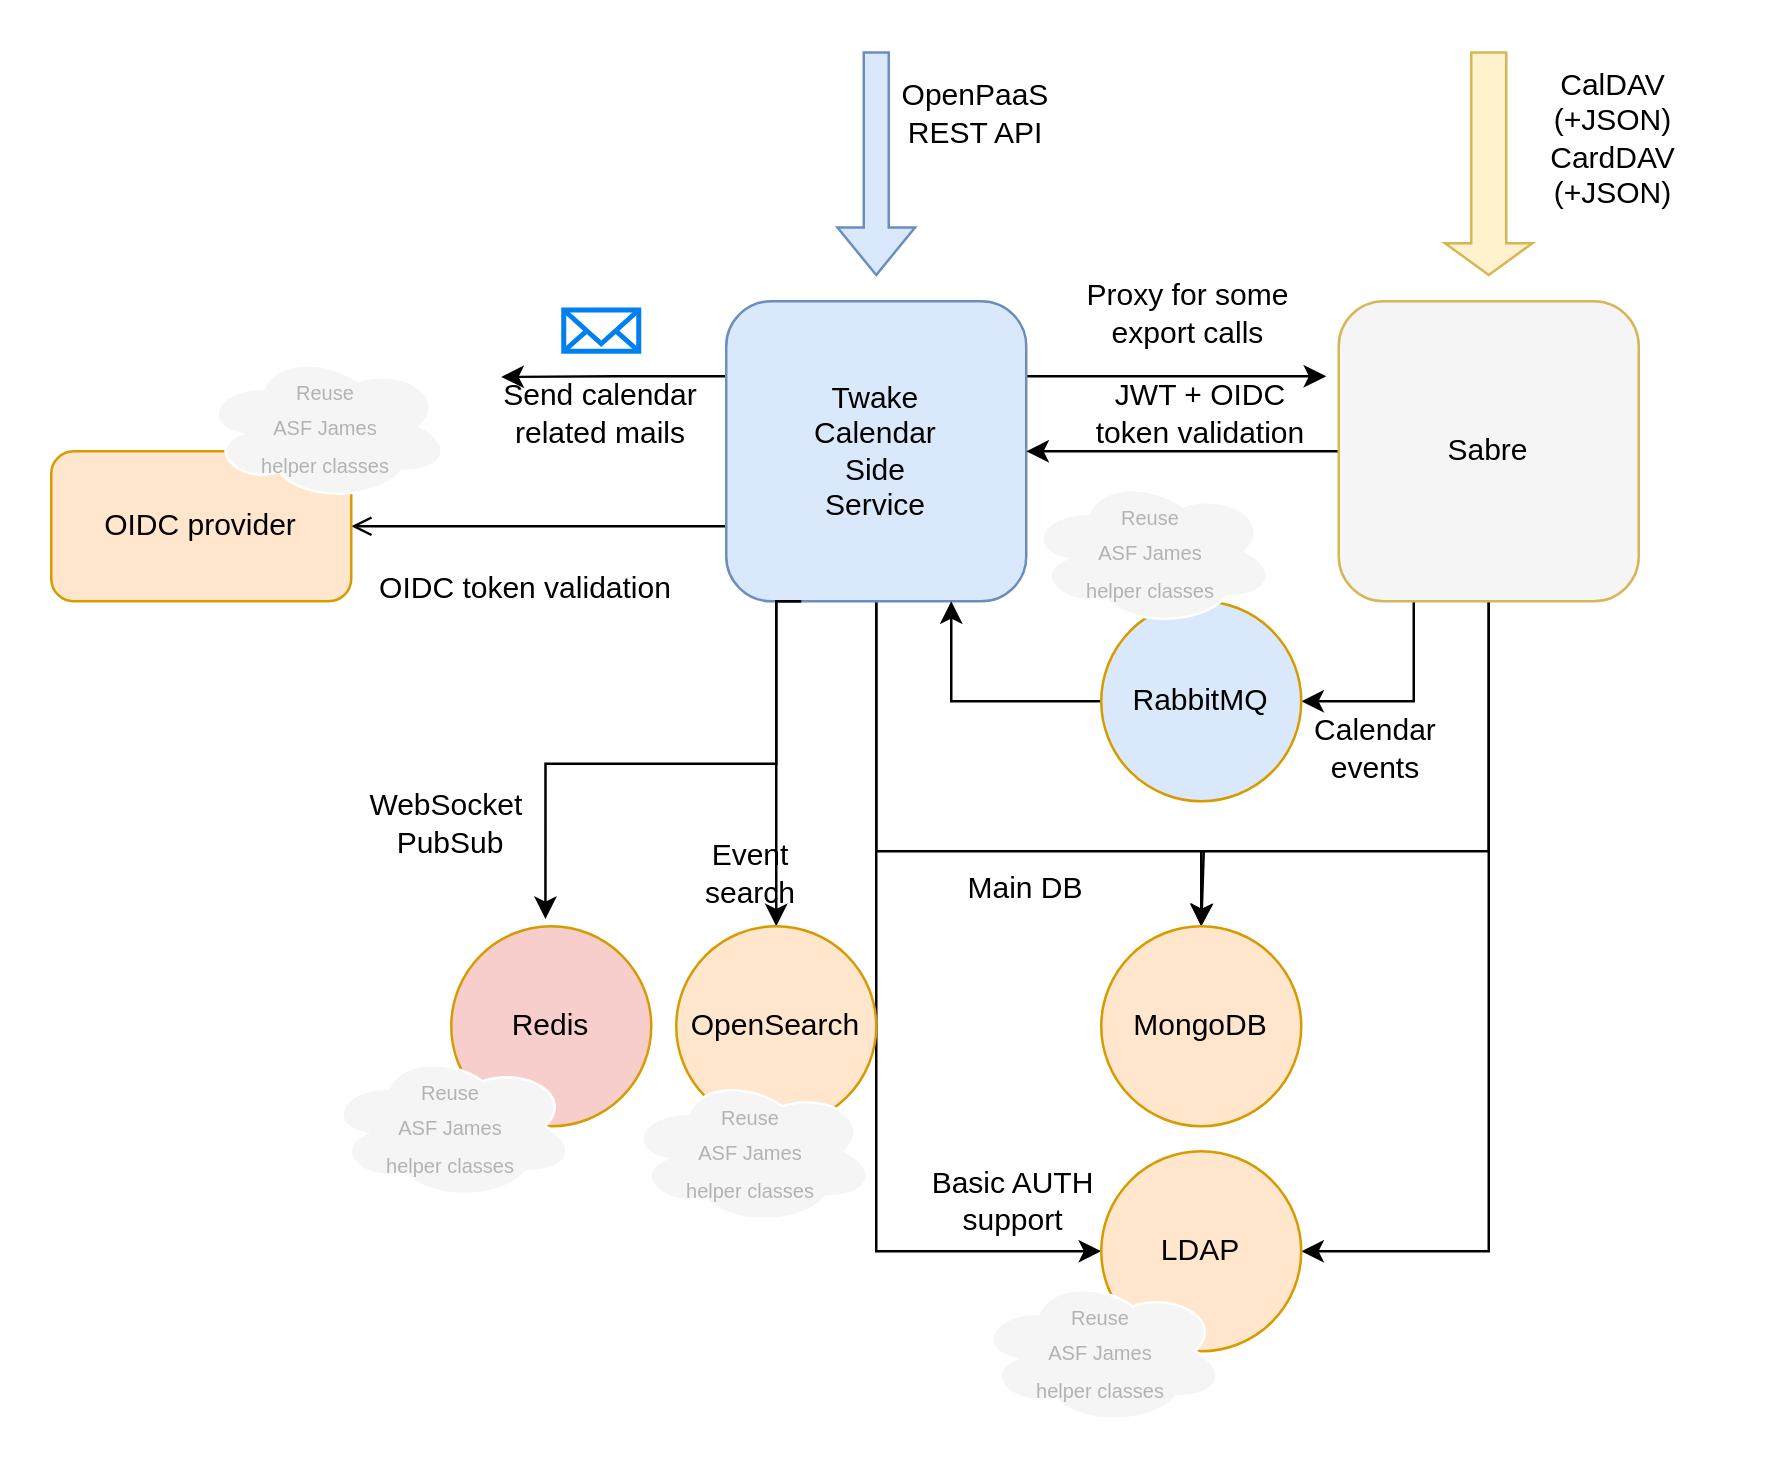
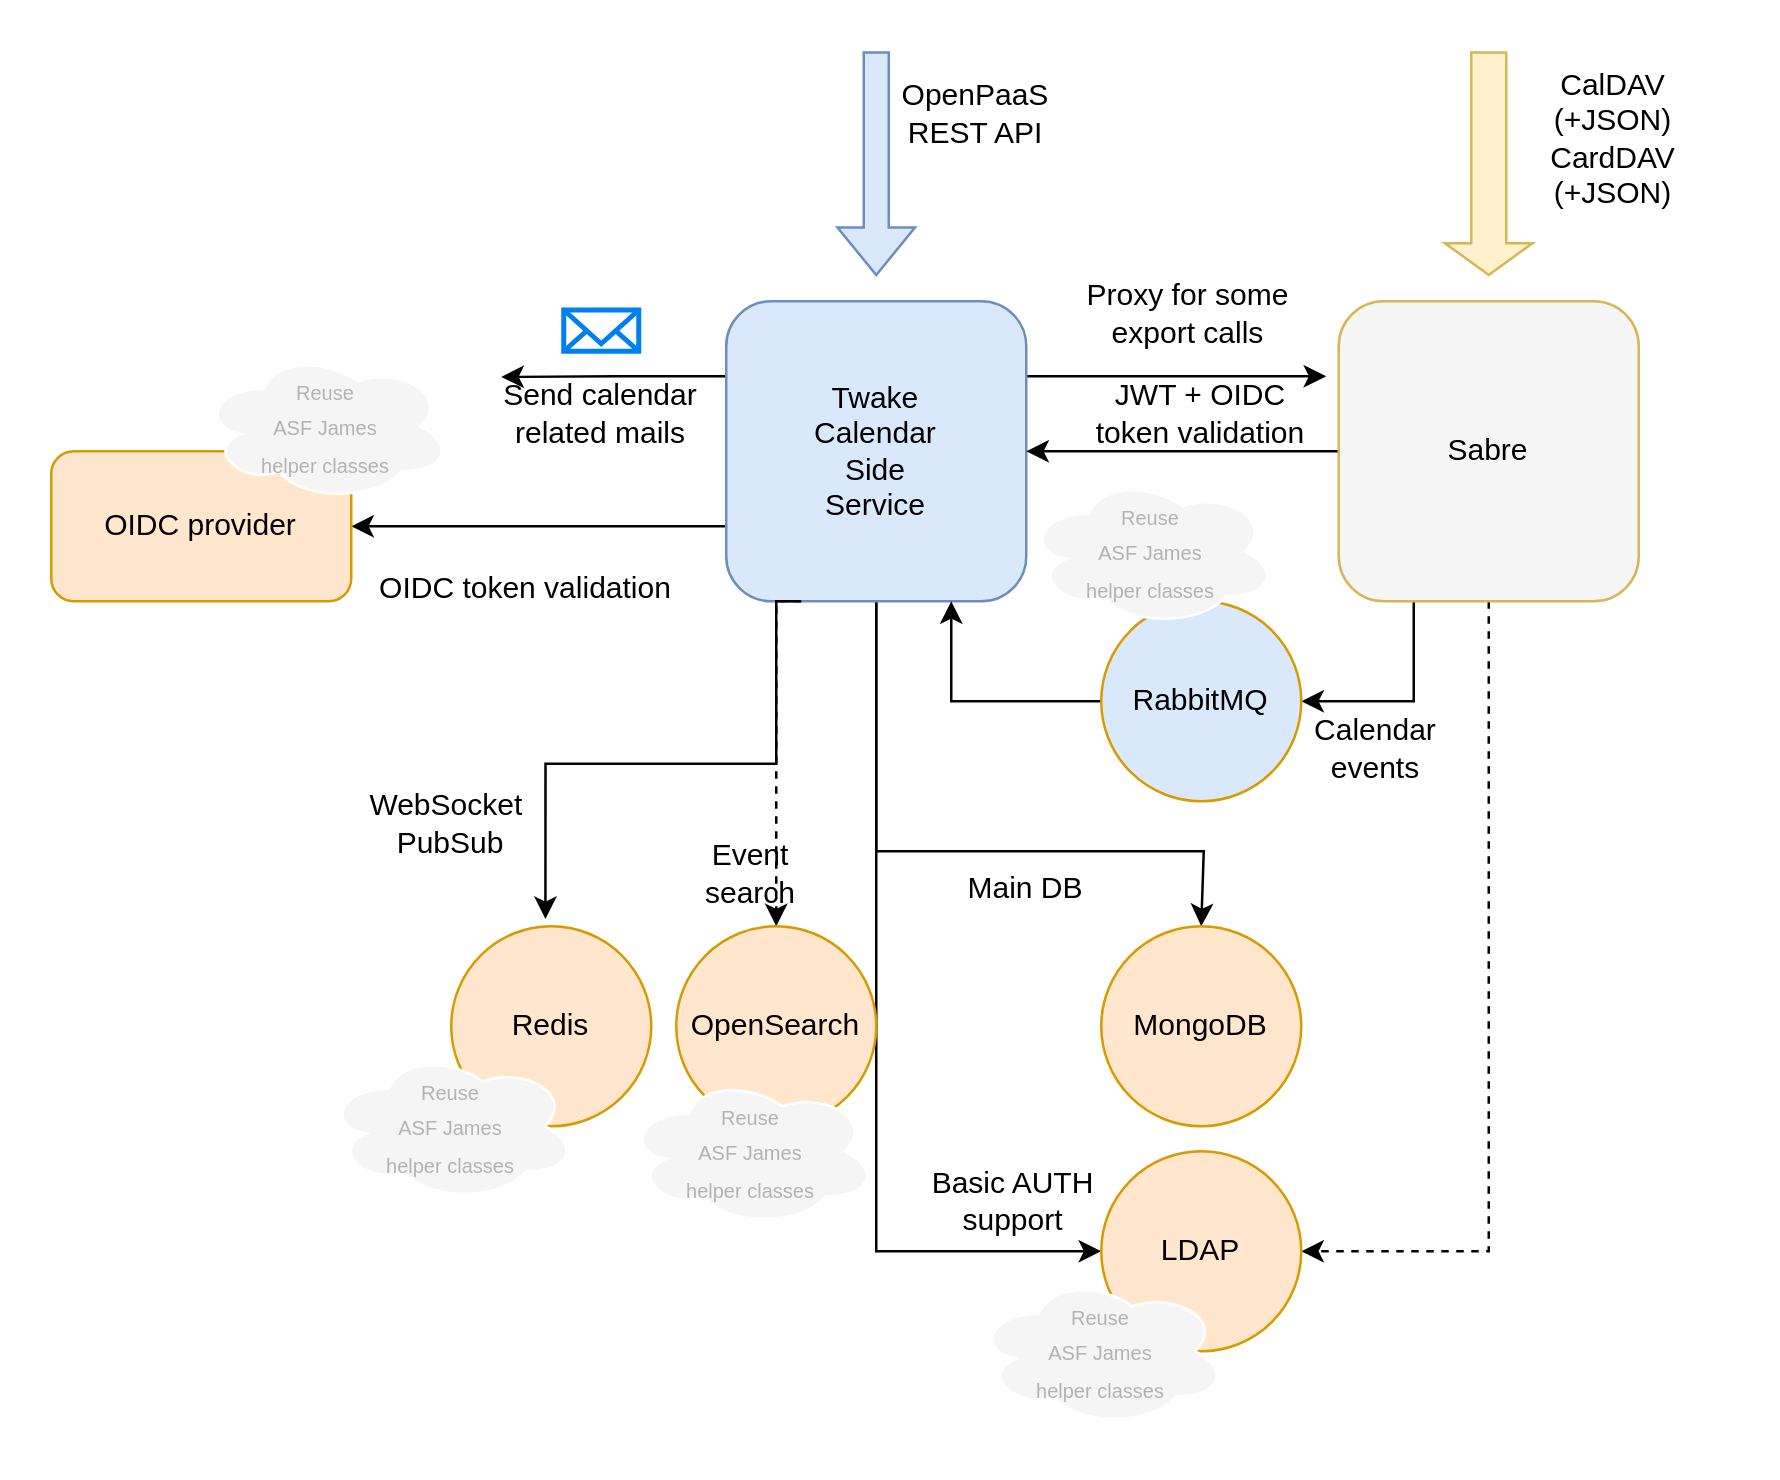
  <mxCell id="0" />
  <mxCell id="1" parent="0" />
  <mxCell id="2" style="edgeStyle=orthogonalEdgeStyle;rounded=0;orthogonalLoop=1;jettySize=auto;html=1;exitX=1;exitY=0.25;exitDx=0;exitDy=0;" edge="1" parent="1" source="8"><mxGeometry relative="1" as="geometry"><mxPoint x="530" y="150.024" as="targetPoint" /></mxGeometry></mxCell>
  <mxCell id="3" style="edgeStyle=orthogonalEdgeStyle;rounded=0;orthogonalLoop=1;jettySize=auto;html=1;exitX=0.5;exitY=1;exitDx=0;exitDy=0;" edge="1" parent="1" source="8"><mxGeometry relative="1" as="geometry"><mxPoint x="480" y="370" as="targetPoint" /><Array as="points"><mxPoint x="350" y="340" /><mxPoint x="481" y="340" /><mxPoint x="481" y="370" /></Array></mxGeometry></mxCell>
- <mxCell id="4" style="edgeStyle=orthogonalEdgeStyle;rounded=0;orthogonalLoop=1;jettySize=auto;html=1;exitX=0.25;exitY=1;exitDx=0;exitDy=0;entryX=0.5;entryY=0;entryDx=0;entryDy=0;" edge="1" parent="1" source="8" target="22"><mxGeometry relative="1" as="geometry"><Array as="points"><mxPoint x="310" y="240" /></Array></mxGeometry></mxCell>
+ <mxCell id="4" style="edgeStyle=orthogonalEdgeStyle;rounded=0;orthogonalLoop=1;jettySize=auto;html=1;exitX=0.25;exitY=1;exitDx=0;exitDy=0;entryX=0.5;entryY=0;entryDx=0;entryDy=0;dashed=1;" edge="1" parent="1" source="8" target="22"><mxGeometry relative="1" as="geometry"><Array as="points"><mxPoint x="310" y="240" /></Array></mxGeometry></mxCell>
  <mxCell id="5" style="edgeStyle=orthogonalEdgeStyle;rounded=0;orthogonalLoop=1;jettySize=auto;html=1;exitX=0.5;exitY=1;exitDx=0;exitDy=0;entryX=0;entryY=0.5;entryDx=0;entryDy=0;" edge="1" parent="1" source="8" target="27"><mxGeometry relative="1" as="geometry" /></mxCell>
  <mxCell id="6" style="edgeStyle=orthogonalEdgeStyle;rounded=0;orthogonalLoop=1;jettySize=auto;html=1;exitX=0;exitY=0.25;exitDx=0;exitDy=0;" edge="1" parent="1" source="8"><mxGeometry relative="1" as="geometry"><mxPoint x="200" y="150.294" as="targetPoint" /></mxGeometry></mxCell>
- <mxCell id="7" style="edgeStyle=orthogonalEdgeStyle;rounded=0;orthogonalLoop=1;jettySize=auto;html=1;exitX=0;exitY=0.75;exitDx=0;exitDy=0;entryX=1;entryY=0.5;entryDx=0;entryDy=0;endArrow=open;" edge="1" parent="1" source="8" target="38"><mxGeometry relative="1" as="geometry" /></mxCell>
+ <mxCell id="7" style="edgeStyle=orthogonalEdgeStyle;rounded=0;orthogonalLoop=1;jettySize=auto;html=1;exitX=0;exitY=0.75;exitDx=0;exitDy=0;entryX=1;entryY=0.5;entryDx=0;entryDy=0;" edge="1" parent="1" source="8" target="38"><mxGeometry relative="1" as="geometry" /></mxCell>
  <mxCell id="8" value="Twake&lt;br&gt;Calendar&lt;br&gt;Side&lt;br&gt;Service" style="rounded=1;whiteSpace=wrap;html=1;fillColor=#dae8fc;strokeColor=#6c8ebf;" vertex="1" parent="1"><mxGeometry x="290" y="120" width="120" height="120" as="geometry" /></mxCell>
  <mxCell id="9" style="edgeStyle=orthogonalEdgeStyle;rounded=0;orthogonalLoop=1;jettySize=auto;html=1;exitX=0;exitY=0.5;exitDx=0;exitDy=0;entryX=1;entryY=0.5;entryDx=0;entryDy=0;" edge="1" parent="1" source="13" target="8"><mxGeometry relative="1" as="geometry" /></mxCell>
  <mxCell id="10" style="edgeStyle=orthogonalEdgeStyle;rounded=0;orthogonalLoop=1;jettySize=auto;html=1;exitX=0.25;exitY=1;exitDx=0;exitDy=0;entryX=1;entryY=0.5;entryDx=0;entryDy=0;" edge="1" parent="1" source="13" target="19"><mxGeometry relative="1" as="geometry" /></mxCell>
- <mxCell id="11" style="edgeStyle=orthogonalEdgeStyle;rounded=0;orthogonalLoop=1;jettySize=auto;html=1;exitX=0.5;exitY=1;exitDx=0;exitDy=0;entryX=0.5;entryY=0;entryDx=0;entryDy=0;" edge="1" parent="1" source="13" target="21"><mxGeometry relative="1" as="geometry"><Array as="points"><mxPoint x="595" y="340" /><mxPoint x="480" y="340" /></Array></mxGeometry></mxCell>
- <mxCell id="12" style="edgeStyle=orthogonalEdgeStyle;rounded=0;orthogonalLoop=1;jettySize=auto;html=1;exitX=0.5;exitY=1;exitDx=0;exitDy=0;entryX=1;entryY=0.5;entryDx=0;entryDy=0;" edge="1" parent="1" source="13" target="27"><mxGeometry relative="1" as="geometry" /></mxCell>
+ <mxCell id="12" style="edgeStyle=orthogonalEdgeStyle;rounded=0;orthogonalLoop=1;jettySize=auto;html=1;exitX=0.5;exitY=1;exitDx=0;exitDy=0;entryX=1;entryY=0.5;entryDx=0;entryDy=0;dashed=1;" edge="1" parent="1" source="13" target="27"><mxGeometry relative="1" as="geometry" /></mxCell>
  <mxCell id="13" value="Sabre" style="rounded=1;whiteSpace=wrap;html=1;fillColor=#f5f5f5;strokeColor=#d6b656;" vertex="1" parent="1"><mxGeometry x="535" y="120" width="120" height="120" as="geometry" /></mxCell>
  <mxCell id="14" value="" style="shape=flexArrow;endArrow=classic;html=1;rounded=0;width=14;endSize=3.91;entryX=0.375;entryY=0;entryDx=0;entryDy=0;entryPerimeter=0;fillColor=#fff2cc;strokeColor=#d6b656;" edge="1" parent="1"><mxGeometry width="50" height="50" relative="1" as="geometry"><mxPoint x="595" y="20" as="sourcePoint" /><mxPoint x="595" y="110" as="targetPoint" /></mxGeometry></mxCell>
  <mxCell id="15" value="CalDAV (+JSON)&lt;br&gt;CardDAV&lt;br&gt;(+JSON)" style="text;html=1;align=center;verticalAlign=middle;whiteSpace=wrap;rounded=0;" vertex="1" parent="1"><mxGeometry x="600" y="20" width="90" height="70" as="geometry" /></mxCell>
  <mxCell id="16" value="Proxy for some export calls" style="text;html=1;align=center;verticalAlign=middle;whiteSpace=wrap;rounded=0;" vertex="1" parent="1"><mxGeometry x="430" y="110" width="90" height="30" as="geometry" /></mxCell>
  <mxCell id="17" value="JWT + OIDC token validation" style="text;html=1;align=center;verticalAlign=middle;whiteSpace=wrap;rounded=0;" vertex="1" parent="1"><mxGeometry x="430" y="150" width="100" height="30" as="geometry" /></mxCell>
  <mxCell id="18" style="edgeStyle=orthogonalEdgeStyle;rounded=0;orthogonalLoop=1;jettySize=auto;html=1;exitX=0;exitY=0.5;exitDx=0;exitDy=0;entryX=0.75;entryY=1;entryDx=0;entryDy=0;" edge="1" parent="1" source="19" target="8"><mxGeometry relative="1" as="geometry" /></mxCell>
  <mxCell id="19" value="RabbitMQ" style="ellipse;whiteSpace=wrap;html=1;aspect=fixed;fillColor=#dae8fc;strokeColor=#d79b00;" vertex="1" parent="1"><mxGeometry x="440" y="240" width="80" height="80" as="geometry" /></mxCell>
  <mxCell id="20" value="Calendar&lt;br&gt;events" style="text;html=1;align=center;verticalAlign=middle;whiteSpace=wrap;rounded=0;" vertex="1" parent="1"><mxGeometry x="520" y="284" width="60" height="30" as="geometry" /></mxCell>
  <mxCell id="21" value="MongoDB" style="ellipse;whiteSpace=wrap;html=1;aspect=fixed;fillColor=#ffe6cc;strokeColor=#d79b00;" vertex="1" parent="1"><mxGeometry x="440" y="370" width="80" height="80" as="geometry" /></mxCell>
  <mxCell id="22" value="OpenSearch" style="ellipse;whiteSpace=wrap;html=1;aspect=fixed;fillColor=#ffe6cc;strokeColor=#d79b00;" vertex="1" parent="1"><mxGeometry x="270" y="370" width="80" height="80" as="geometry" /></mxCell>
- <mxCell id="23" value="Redis" style="ellipse;whiteSpace=wrap;html=1;aspect=fixed;fillColor=#f8cecc;strokeColor=#d79b00;" vertex="1" parent="1"><mxGeometry x="180" y="370" width="80" height="80" as="geometry" /></mxCell>
+ <mxCell id="23" value="Redis" style="ellipse;whiteSpace=wrap;html=1;aspect=fixed;fillColor=#ffe6cc;strokeColor=#d79b00;" vertex="1" parent="1"><mxGeometry x="180" y="370" width="80" height="80" as="geometry" /></mxCell>
  <mxCell id="24" style="edgeStyle=orthogonalEdgeStyle;rounded=0;orthogonalLoop=1;jettySize=auto;html=1;exitX=0.25;exitY=1;exitDx=0;exitDy=0;entryX=0.471;entryY=-0.036;entryDx=0;entryDy=0;entryPerimeter=0;" edge="1" parent="1" source="8" target="23"><mxGeometry relative="1" as="geometry"><Array as="points"><mxPoint x="310" y="240" /><mxPoint x="310" y="305" /><mxPoint x="218" y="305" /></Array></mxGeometry></mxCell>
  <mxCell id="25" value="" style="shape=flexArrow;endArrow=classic;html=1;rounded=0;entryX=0.5;entryY=0;entryDx=0;entryDy=0;fillColor=#dae8fc;strokeColor=#6c8ebf;" edge="1" parent="1"><mxGeometry width="50" height="50" relative="1" as="geometry"><mxPoint x="350" y="20" as="sourcePoint" /><mxPoint x="350" y="110" as="targetPoint" /></mxGeometry></mxCell>
  <mxCell id="26" value="OpenPaaS&lt;br&gt;REST API" style="text;html=1;align=center;verticalAlign=middle;whiteSpace=wrap;rounded=0;" vertex="1" parent="1"><mxGeometry x="360" y="30" width="60" height="30" as="geometry" /></mxCell>
  <mxCell id="27" value="LDAP" style="ellipse;whiteSpace=wrap;html=1;aspect=fixed;fillColor=#ffe6cc;strokeColor=#d79b00;" vertex="1" parent="1"><mxGeometry x="440" y="460" width="80" height="80" as="geometry" /></mxCell>
  <mxCell id="28" value="Main DB" style="text;html=1;align=center;verticalAlign=middle;whiteSpace=wrap;rounded=0;" vertex="1" parent="1"><mxGeometry x="380" y="340" width="60" height="30" as="geometry" /></mxCell>
  <mxCell id="29" value="Basic AUTH support" style="text;html=1;align=center;verticalAlign=middle;whiteSpace=wrap;rounded=0;" vertex="1" parent="1"><mxGeometry x="370" y="460" width="70" height="40" as="geometry" /></mxCell>
  <mxCell id="30" value="Send calendar related mails" style="text;html=1;align=center;verticalAlign=middle;whiteSpace=wrap;rounded=0;" vertex="1" parent="1"><mxGeometry x="200" y="150" width="80" height="30" as="geometry" /></mxCell>
  <mxCell id="31" value="" style="html=1;verticalLabelPosition=bottom;align=center;labelBackgroundColor=#ffffff;verticalAlign=top;strokeWidth=2;strokeColor=#0080F0;shadow=0;dashed=0;shape=mxgraph.ios7.icons.mail;" vertex="1" parent="1"><mxGeometry x="225" y="123.5" width="30" height="16.5" as="geometry" /></mxCell>
  <mxCell id="32" value="Event&lt;br&gt;search" style="text;html=1;align=center;verticalAlign=middle;whiteSpace=wrap;rounded=0;" vertex="1" parent="1"><mxGeometry x="270" y="334" width="60" height="30" as="geometry" /></mxCell>
  <mxCell id="33" value="WebSocket&amp;nbsp;&lt;br&gt;PubSub" style="text;html=1;align=center;verticalAlign=middle;whiteSpace=wrap;rounded=0;" vertex="1" parent="1"><mxGeometry x="150" y="314" width="60" height="30" as="geometry" /></mxCell>
  <mxCell id="34" value="&lt;font style=&quot;color: rgb(179, 179, 179); font-size: 8px;&quot;&gt;Reuse&lt;br style=&quot;&quot;&gt;ASF James&lt;br style=&quot;&quot;&gt;helper classes&lt;/font&gt;" style="ellipse;shape=cloud;whiteSpace=wrap;html=1;fillColor=#f5f5f5;fontColor=#333333;strokeColor=#FFFFFF;" vertex="1" parent="1"><mxGeometry x="130" y="420" width="100" height="60" as="geometry" /></mxCell>
  <mxCell id="35" value="&lt;font style=&quot;color: rgb(179, 179, 179); font-size: 8px;&quot;&gt;Reuse&lt;br style=&quot;&quot;&gt;ASF James&lt;br style=&quot;&quot;&gt;helper classes&lt;/font&gt;" style="ellipse;shape=cloud;whiteSpace=wrap;html=1;fillColor=#f5f5f5;fontColor=#333333;strokeColor=#FFFFFF;" vertex="1" parent="1"><mxGeometry x="250" y="430" width="100" height="60" as="geometry" /></mxCell>
  <mxCell id="36" value="&lt;font style=&quot;color: rgb(179, 179, 179); font-size: 8px;&quot;&gt;Reuse&lt;br style=&quot;&quot;&gt;ASF James&lt;br style=&quot;&quot;&gt;helper classes&lt;/font&gt;" style="ellipse;shape=cloud;whiteSpace=wrap;html=1;fillColor=#f5f5f5;fontColor=#333333;strokeColor=#FFFFFF;" vertex="1" parent="1"><mxGeometry x="390" y="510" width="100" height="60" as="geometry" /></mxCell>
  <mxCell id="37" value="&lt;font style=&quot;color: rgb(179, 179, 179); font-size: 8px;&quot;&gt;Reuse&lt;br style=&quot;&quot;&gt;ASF James&lt;br style=&quot;&quot;&gt;helper classes&lt;/font&gt;" style="ellipse;shape=cloud;whiteSpace=wrap;html=1;fillColor=#f5f5f5;fontColor=#333333;strokeColor=#FFFFFF;" vertex="1" parent="1"><mxGeometry x="410" y="190" width="100" height="60" as="geometry" /></mxCell>
  <mxCell id="38" value="OIDC provider" style="rounded=1;whiteSpace=wrap;html=1;fillColor=#ffe6cc;strokeColor=#d79b00;" vertex="1" parent="1"><mxGeometry x="20" y="180" width="120" height="60" as="geometry" /></mxCell>
  <mxCell id="39" value="OIDC token validation" style="text;html=1;align=center;verticalAlign=middle;whiteSpace=wrap;rounded=0;" vertex="1" parent="1"><mxGeometry x="150" y="220" width="120" height="30" as="geometry" /></mxCell>
  <mxCell id="40" value="&lt;font style=&quot;color: rgb(179, 179, 179); font-size: 8px;&quot;&gt;Reuse&lt;br style=&quot;&quot;&gt;ASF James&lt;br style=&quot;&quot;&gt;helper classes&lt;/font&gt;" style="ellipse;shape=cloud;whiteSpace=wrap;html=1;fillColor=#f5f5f5;fontColor=#333333;strokeColor=#FFFFFF;" vertex="1" parent="1"><mxGeometry x="80" y="140" width="100" height="60" as="geometry" /></mxCell>
